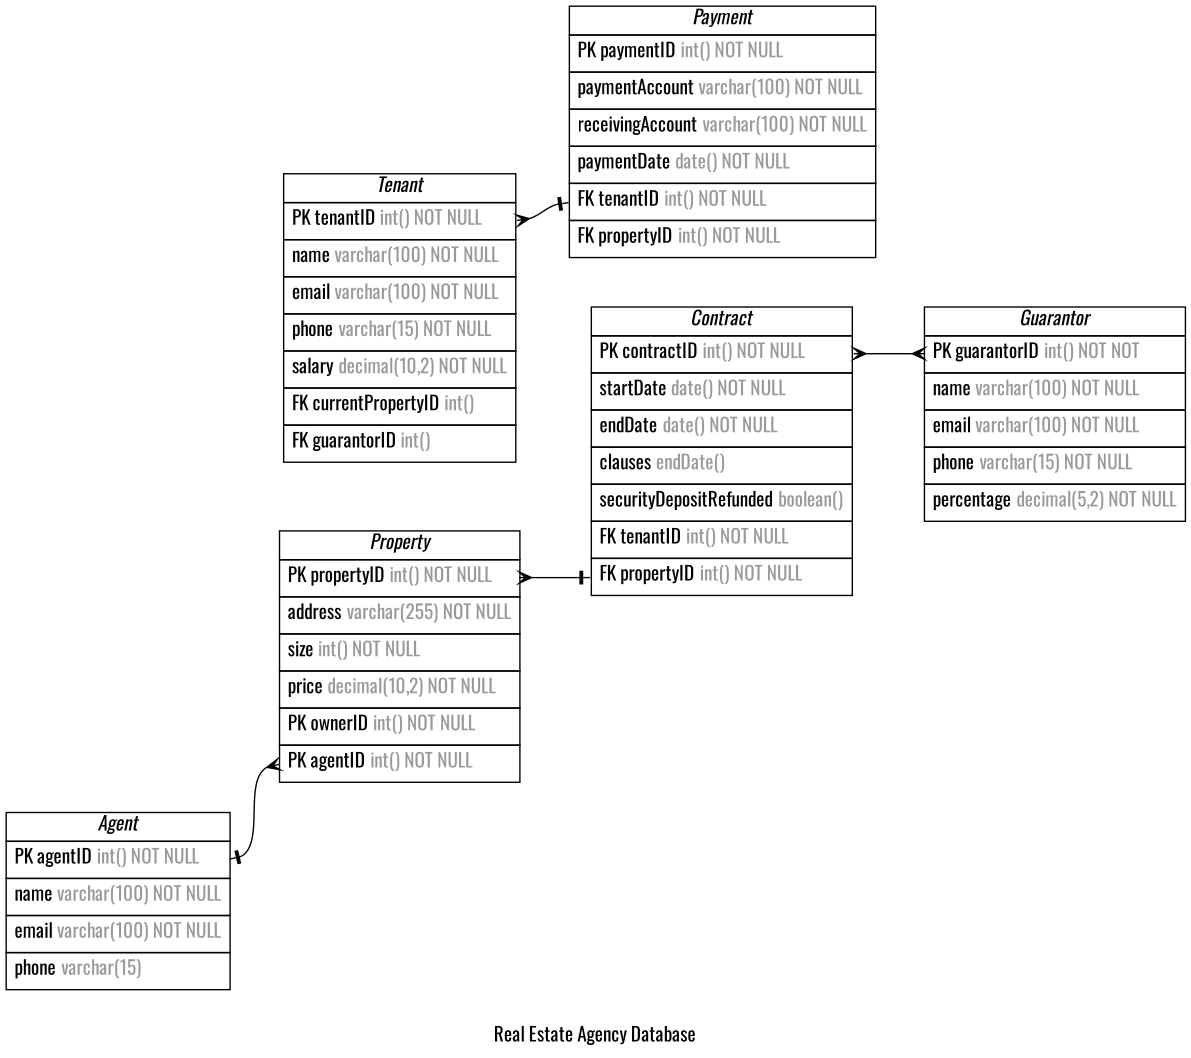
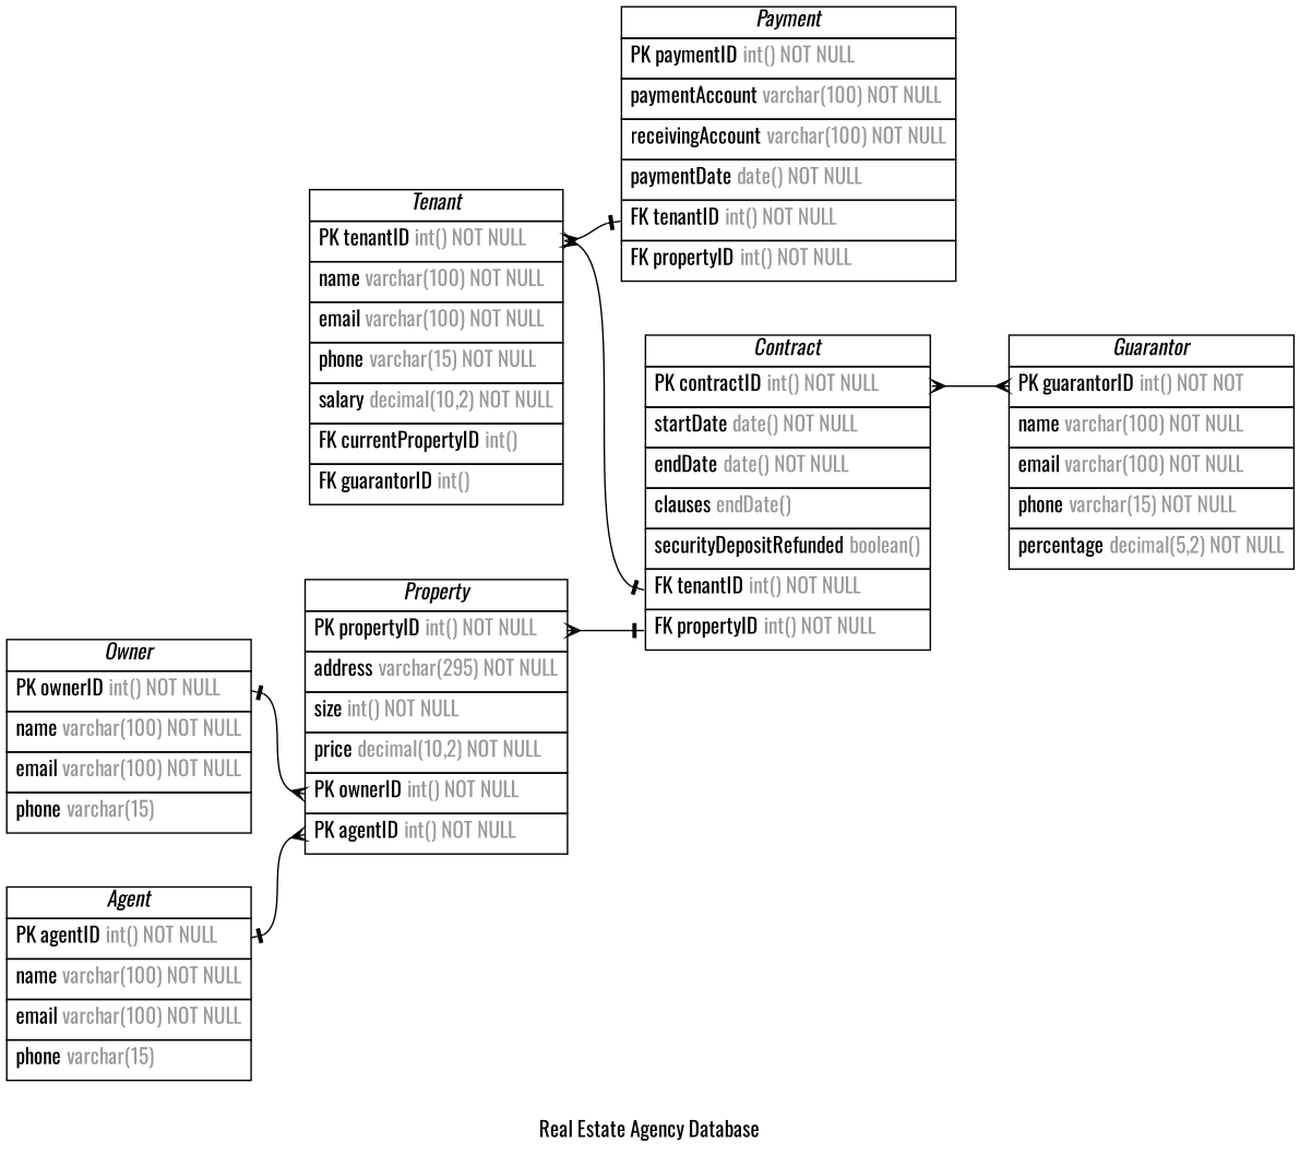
  digraph {
    concentrate=true
    fontname=Oswald
    label="Real Estate Agency Database"
    nodesep=0.5
    rankdir=LR
    splines=spline
    node [fontname=Oswald shape=plain]
    edge [arrowhead=ocrow arrowsize=0.9 arrowtail=ocrow dir=both fontname=Oswald fontsize=12 headport=tenantID labelangle=32 labeldistance=1.8 penwidth=1.0 tailport=tenantID]
    n1 [label=<         <table border="0" cellborder="1" cellspacing="0" >         <tr><td><i>Agent</i></td></tr>         <tr><td port="agentID" align="left" cellpadding="5">PK agentID <font color="grey60">int() NOT NULL</font></td></tr>         <tr><td port="name" align="left" cellpadding="5">name <font color="grey60">varchar(100) NOT NULL</font></td></tr>         <tr><td port="email" align="left" cellpadding="5">email <font color="grey60">varchar(100) NOT NULL</font></td></tr>         <tr><td port="phone" align="left" cellpadding="5">phone <font color="grey60">varchar(15)</font></td></tr>     </table>>]
-   n2 [label=<         <table border="0" cellborder="1" cellspacing="0" >         <tr><td><i>Property</i></td></tr>         <tr><td port="propertyID" align="left" cellpadding="5">PK propertyID <font color="grey60">int() NOT NULL</font></td></tr>         <tr><td port="address" align="left" cellpadding="5">address <font color="grey60">varchar(255) NOT NULL</font></td></tr>         <tr><td port="size" align="left" cellpadding="5">size <font color="grey60">int() NOT NULL</font></td></tr>         <tr><td port="price" align="left" cellpadding="5">price <font color="grey60">decimal(10,2) NOT NULL</font></td></tr>         <tr><td port="ownerID" align="left" cellpadding="5">PK ownerID <font color="grey60">int() NOT NULL</font></td></tr>         <tr><td port="agentID" align="left" cellpadding="5">PK agentID <font color="grey60">int() NOT NULL</font></td></tr>     </table>>]
+   n2 [label=<         <table border="0" cellborder="1" cellspacing="0" >         <tr><td><i>Property</i></td></tr>         <tr><td port="propertyID" align="left" cellpadding="5">PK propertyID <font color="grey60">int() NOT NULL</font></td></tr>         <tr><td port="address" align="left" cellpadding="5">address <font color="grey60">varchar(295) NOT NULL</font></td></tr>         <tr><td port="size" align="left" cellpadding="5">size <font color="grey60">int() NOT NULL</font></td></tr>         <tr><td port="price" align="left" cellpadding="5">price <font color="grey60">decimal(10,2) NOT NULL</font></td></tr>         <tr><td port="ownerID" align="left" cellpadding="5">PK ownerID <font color="grey60">int() NOT NULL</font></td></tr>         <tr><td port="agentID" align="left" cellpadding="5">PK agentID <font color="grey60">int() NOT NULL</font></td></tr>     </table>>]
    n3 [label=<         <table border="0" cellborder="1" cellspacing="0" >         <tr><td><i>Contract</i></td></tr>         <tr><td port="contractID" align="left" cellpadding="5">PK contractID <font color="grey60">int() NOT NULL</font></td></tr>         <tr><td port="startDate" align="left" cellpadding="5">startDate <font color="grey60">date() NOT NULL</font></td></tr>         <tr><td port="endDate" align="left" cellpadding="5">endDate <font color="grey60">date() NOT NULL</font></td></tr>         <tr><td port="clauses" align="left" cellpadding="5">clauses <font color="grey60">endDate()</font></td></tr>         <tr><td port="securityDepositRefunded" align="left" cellpadding="5">securityDepositRefunded <font color="grey60">boolean()</font></td></tr>         <tr><td port="tenantID" align="left" cellpadding="5">FK tenantID <font color="grey60">int() NOT NULL</font></td></tr>         <tr><td port="propertyID" align="left" cellpadding="5">FK propertyID <font color="grey60">int() NOT NULL</font></td></tr>     </table>>]
    n4 [label=<         <table border="0" cellborder="1" cellspacing="0" >         <tr><td><i>Tenant</i></td></tr>         <tr><td port="tenantID" align="left" cellpadding="5">PK tenantID <font color="grey60">int() NOT NULL</font></td></tr>         <tr><td port="name" align="left" cellpadding="5">name <font color="grey60">varchar(100) NOT NULL</font></td></tr>         <tr><td port="email" align="left" cellpadding="5">email <font color="grey60">varchar(100) NOT NULL</font></td></tr>         <tr><td port="phone" align="left" cellpadding="5">phone <font color="grey60">varchar(15) NOT NULL</font></td></tr>         <tr><td port="salary" align="left" cellpadding="5">salary <font color="grey60">decimal(10,2) NOT NULL</font></td></tr>         <tr><td port="currentPropertyID" align="left" cellpadding="5">FK currentPropertyID <font color="grey60">int()</font></td></tr>         <tr><td port="guarantorID" align="left" cellpadding="5">FK guarantorID <font color="grey60">int()</font></td></tr>     </table>>]
    n5 [label=<         <table border="0" cellborder="1" cellspacing="0" >         <tr><td><i>Payment</i></td></tr>         <tr><td port="paymentID" align="left" cellpadding="5">PK paymentID <font color="grey60">int() NOT NULL</font></td></tr>         <tr><td port="paymentAccount" align="left" cellpadding="5">paymentAccount <font color="grey60">varchar(100) NOT NULL</font></td></tr>         <tr><td port="receivingAccount" align="left" cellpadding="5">receivingAccount <font color="grey60">varchar(100) NOT NULL</font></td></tr>         <tr><td port="paymentDate" align="left" cellpadding="5">paymentDate <font color="grey60">date() NOT NULL</font></td></tr>         <tr><td port="tenantID" align="left" cellpadding="5">FK tenantID <font color="grey60">int() NOT NULL</font></td></tr>         <tr><td port="propertyID" align="left" cellpadding="5">FK propertyID <font color="grey60">int() NOT NULL</font></td></tr>     </table>>]
    n6 [label=<         <table border="0" cellborder="1" cellspacing="0" >         <tr><td><i>Guarantor</i></td></tr>         <tr><td port="guarantorID" align="left" cellpadding="5">PK guarantorID <font color="grey60">int() NOT NOT</font></td></tr>         <tr><td port="name" align="left" cellpadding="5">name <font color="grey60">varchar(100) NOT NULL</font></td></tr>         <tr><td port="email" align="left" cellpadding="5">email <font color="grey60">varchar(100) NOT NULL</font></td></tr>         <tr><td port="phone" align="left" cellpadding="5">phone <font color="grey60">varchar(15) NOT NULL</font></td></tr>         <tr><td port="percentage" align="left" cellpadding="5">percentage <font color="grey60">decimal(5,2) NOT NULL</font></td></tr>     </table>>]
+   n7 [label=<         <table border="0" cellborder="1" cellspacing="0" >         <tr><td><i>Owner</i></td></tr>         <tr><td port="ownerID" align="left" cellpadding="5">PK ownerID <font color="grey60">int() NOT NULL</font></td></tr>         <tr><td port="name" align="left" cellpadding="5">name <font color="grey60">varchar(100) NOT NULL</font></td></tr>         <tr><td port="email" align="left" cellpadding="5">email <font color="grey60">varchar(100) NOT NULL</font></td></tr>         <tr><td port="phone" align="left" cellpadding="5">phone <font color="grey60">varchar(15)</font></td></tr>     </table>>]
    n1 -> n2 [arrowtail=noneotee headport=agentID tailport=agentID]
    n2 -> n3 [arrowhead=noneotee headport=propertyID tailport=propertyID]
    n3 -> n6 [headport=guarantorID tailport=contractID]
+   n4 -> n3 [arrowhead=noneotee]
    n4 -> n5 [arrowhead=noneotee]
+   n7 -> n2 [arrowtail=noneotee headport=ownerID tailport=ownerID]
  }
